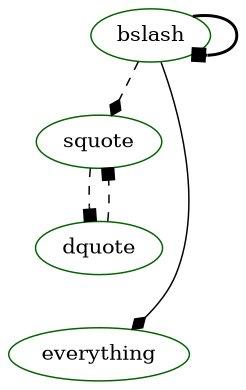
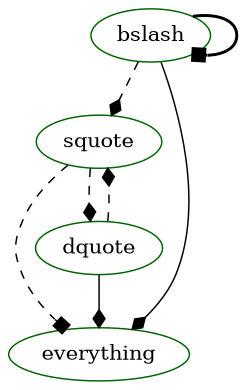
  digraph {
    rankdir=TB
    node [color=darkgreen]
    edge [arrowhead=box style=dashed]
    squote
    everything
    dquote
    bslash
-   squote -> dquote
-   dquote -> squote
+   squote -> everything
+   squote -> dquote [arrowhead=diamond]
+   dquote -> squote [arrowhead=diamond]
+   dquote -> everything [arrowhead=diamond style=solid]
    bslash -> squote [arrowhead=diamond]
    bslash -> everything [arrowhead=diamond style=solid]
    bslash -> bslash [style=bold]
  }
